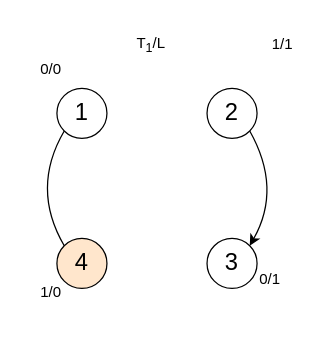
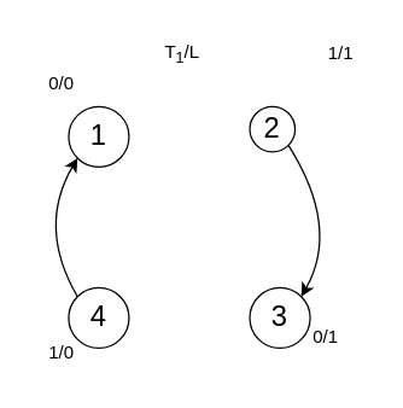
  <mxCell id="0" />
  <mxCell id="1" parent="0" />
  <mxCell id="2" value="&lt;font style=&quot;font-size: 19px;&quot;&gt;1&lt;/font&gt;" style="ellipse;whiteSpace=wrap;html=1;" vertex="1" parent="1"><mxGeometry x="45" y="70" width="40" height="40" as="geometry" /></mxCell>
- <mxCell id="3" value="&lt;span style=&quot;font-size: 19px;&quot;&gt;2&lt;/span&gt;" style="ellipse;whiteSpace=wrap;html=1;" vertex="1" parent="1"><mxGeometry x="165" y="70" width="40" height="40" as="geometry" /></mxCell>
- <mxCell id="4" value="&lt;font style=&quot;font-size: 19px;&quot;&gt;4&lt;/font&gt;" style="ellipse;whiteSpace=wrap;html=1;fillColor=#ffe6cc;" vertex="1" parent="1"><mxGeometry x="45" y="190" width="40" height="40" as="geometry" /></mxCell>
+ <mxCell id="3" value="&lt;span style=&quot;font-size: 19px;&quot;&gt;2&lt;/span&gt;" style="ellipse;whiteSpace=wrap;html=1;" vertex="1" parent="1"><mxGeometry x="165" y="70" width="30" height="30" as="geometry" /></mxCell>
+ <mxCell id="4" value="&lt;font style=&quot;font-size: 19px;&quot;&gt;4&lt;/font&gt;" style="ellipse;whiteSpace=wrap;html=1;" vertex="1" parent="1"><mxGeometry x="45" y="190" width="40" height="40" as="geometry" /></mxCell>
  <mxCell id="5" value="&lt;font style=&quot;font-size: 19px;&quot;&gt;3&lt;/font&gt;" style="ellipse;whiteSpace=wrap;html=1;" vertex="1" parent="1"><mxGeometry x="165" y="190" width="40" height="40" as="geometry" /></mxCell>
  <mxCell id="6" value="0/1" style="text;html=1;align=center;verticalAlign=middle;resizable=0;points=[];autosize=1;strokeColor=none;fillColor=none;" vertex="1" parent="1"><mxGeometry x="195" y="208" width="40" height="30" as="geometry" /></mxCell>
  <mxCell id="7" value="1/0" style="text;html=1;align=center;verticalAlign=middle;resizable=0;points=[];autosize=1;strokeColor=none;fillColor=none;" vertex="1" parent="1"><mxGeometry x="20" y="218" width="40" height="30" as="geometry" /></mxCell>
  <mxCell id="8" value="0/0" style="text;html=1;align=center;verticalAlign=middle;resizable=0;points=[];autosize=1;strokeColor=none;fillColor=none;" vertex="1" parent="1"><mxGeometry x="20" y="40" width="40" height="30" as="geometry" /></mxCell>
  <mxCell id="9" value="1/1" style="text;html=1;align=center;verticalAlign=middle;resizable=0;points=[];autosize=1;strokeColor=none;fillColor=none;" vertex="1" parent="1"><mxGeometry x="205" y="20" width="40" height="30" as="geometry" /></mxCell>
  <mxCell id="10" value="T&lt;sub&gt;1&lt;/sub&gt;/L" style="text;html=1;align=center;verticalAlign=middle;resizable=0;points=[];autosize=1;strokeColor=none;fillColor=none;" vertex="1" parent="1"><mxGeometry x="95" y="20" width="50" height="30" as="geometry" /></mxCell>
- <mxCell id="11" value="" style="endArrow=none;html=1;exitX=0;exitY=0;exitDx=0;exitDy=0;curved=1;entryX=0;entryY=1;entryDx=0;entryDy=0;" edge="1" parent="1" source="4" target="2"><mxGeometry width="50" height="50" relative="1" as="geometry"><mxPoint x="55" y="130" as="sourcePoint" /><mxPoint x="14" y="100" as="targetPoint" /><Array as="points"><mxPoint x="24" y="150" /></Array></mxGeometry></mxCell>
+ <mxCell id="11" value="" style="endArrow=classic;html=1;exitX=0;exitY=0;exitDx=0;exitDy=0;curved=1;entryX=0;entryY=1;entryDx=0;entryDy=0;" edge="1" parent="1" source="4" target="2"><mxGeometry width="50" height="50" relative="1" as="geometry"><mxPoint x="55" y="130" as="sourcePoint" /><mxPoint x="14" y="100" as="targetPoint" /><Array as="points"><mxPoint x="24" y="150" /></Array></mxGeometry></mxCell>
  <mxCell id="12" value="" style="endArrow=classic;html=1;entryX=1;entryY=0;entryDx=0;entryDy=0;curved=1;exitX=1;exitY=1;exitDx=0;exitDy=0;" edge="1" parent="1" source="3" target="5"><mxGeometry width="50" height="50" relative="1" as="geometry"><mxPoint x="205" y="190" as="sourcePoint" /><mxPoint x="297" y="190" as="targetPoint" /><Array as="points"><mxPoint x="225" y="150" /></Array></mxGeometry></mxCell>
